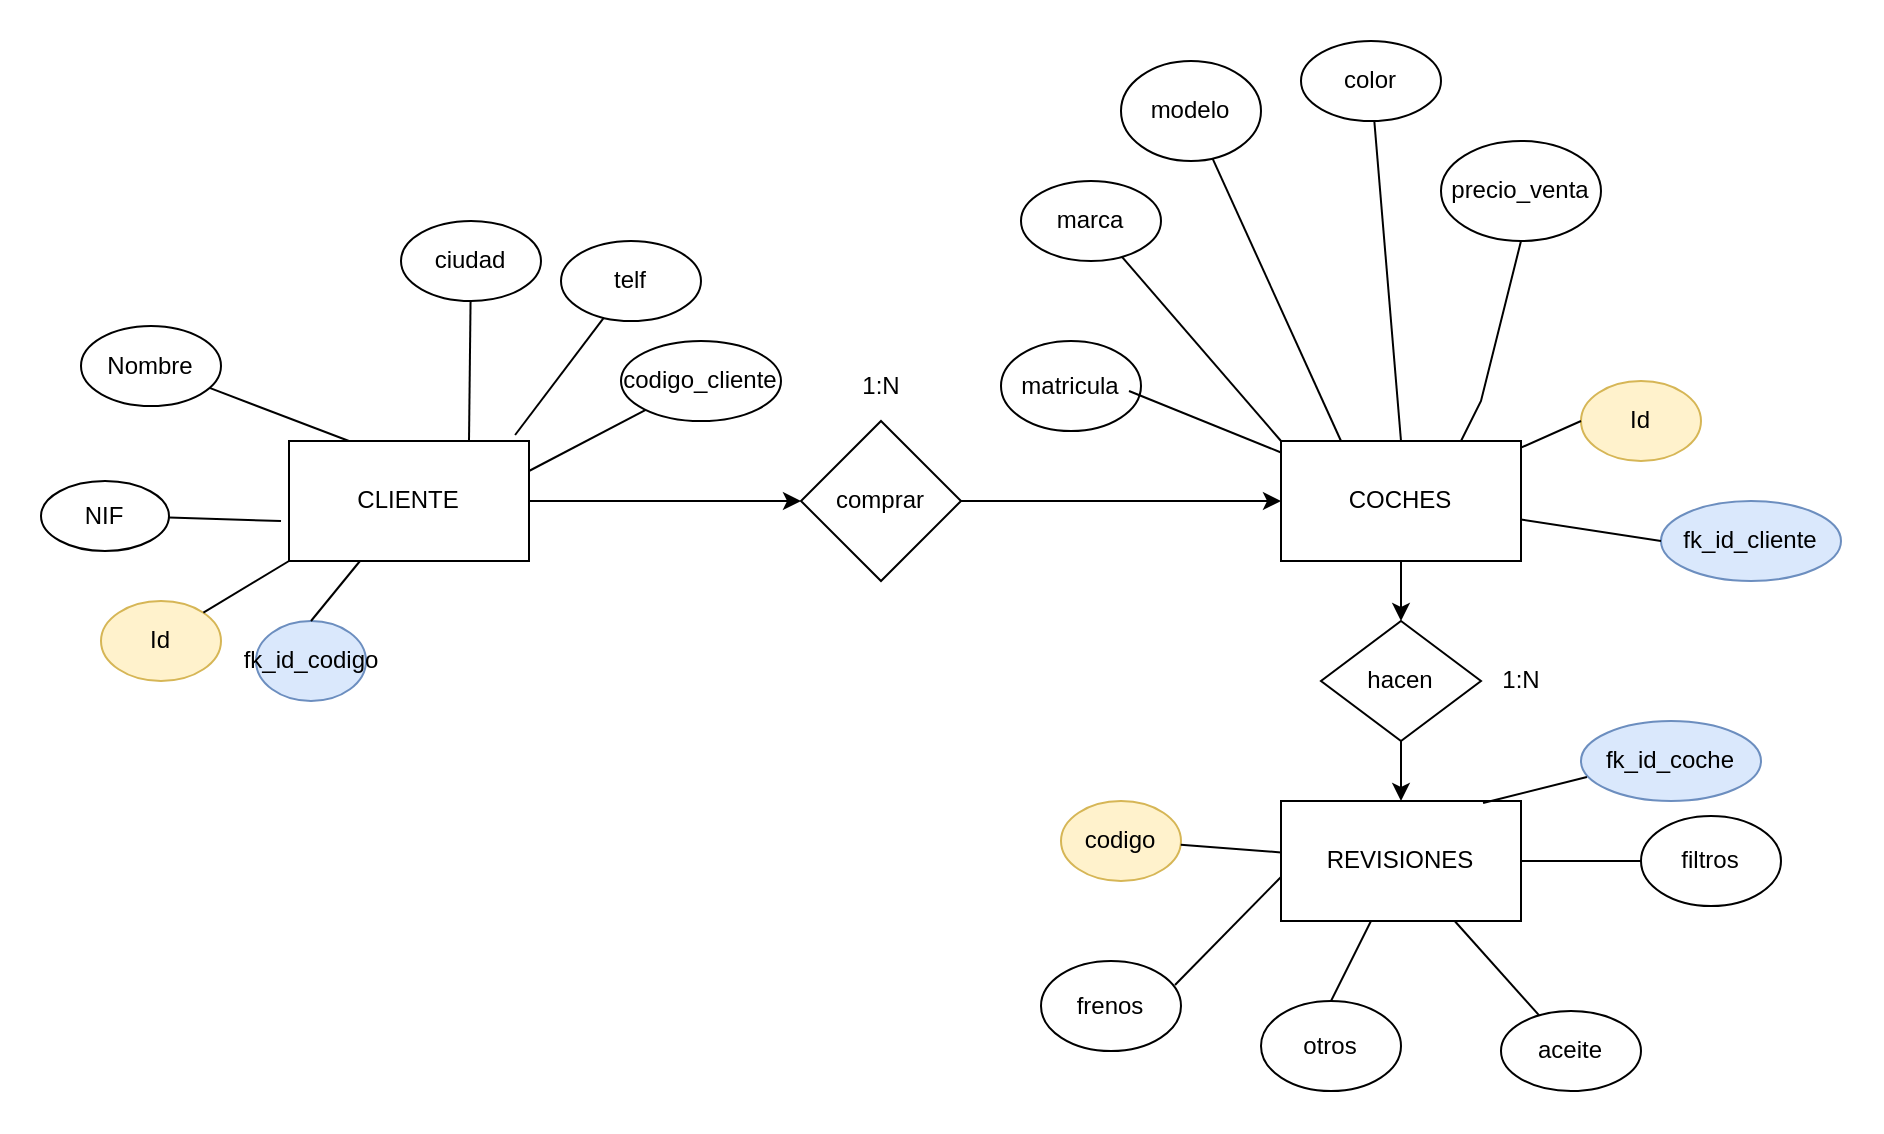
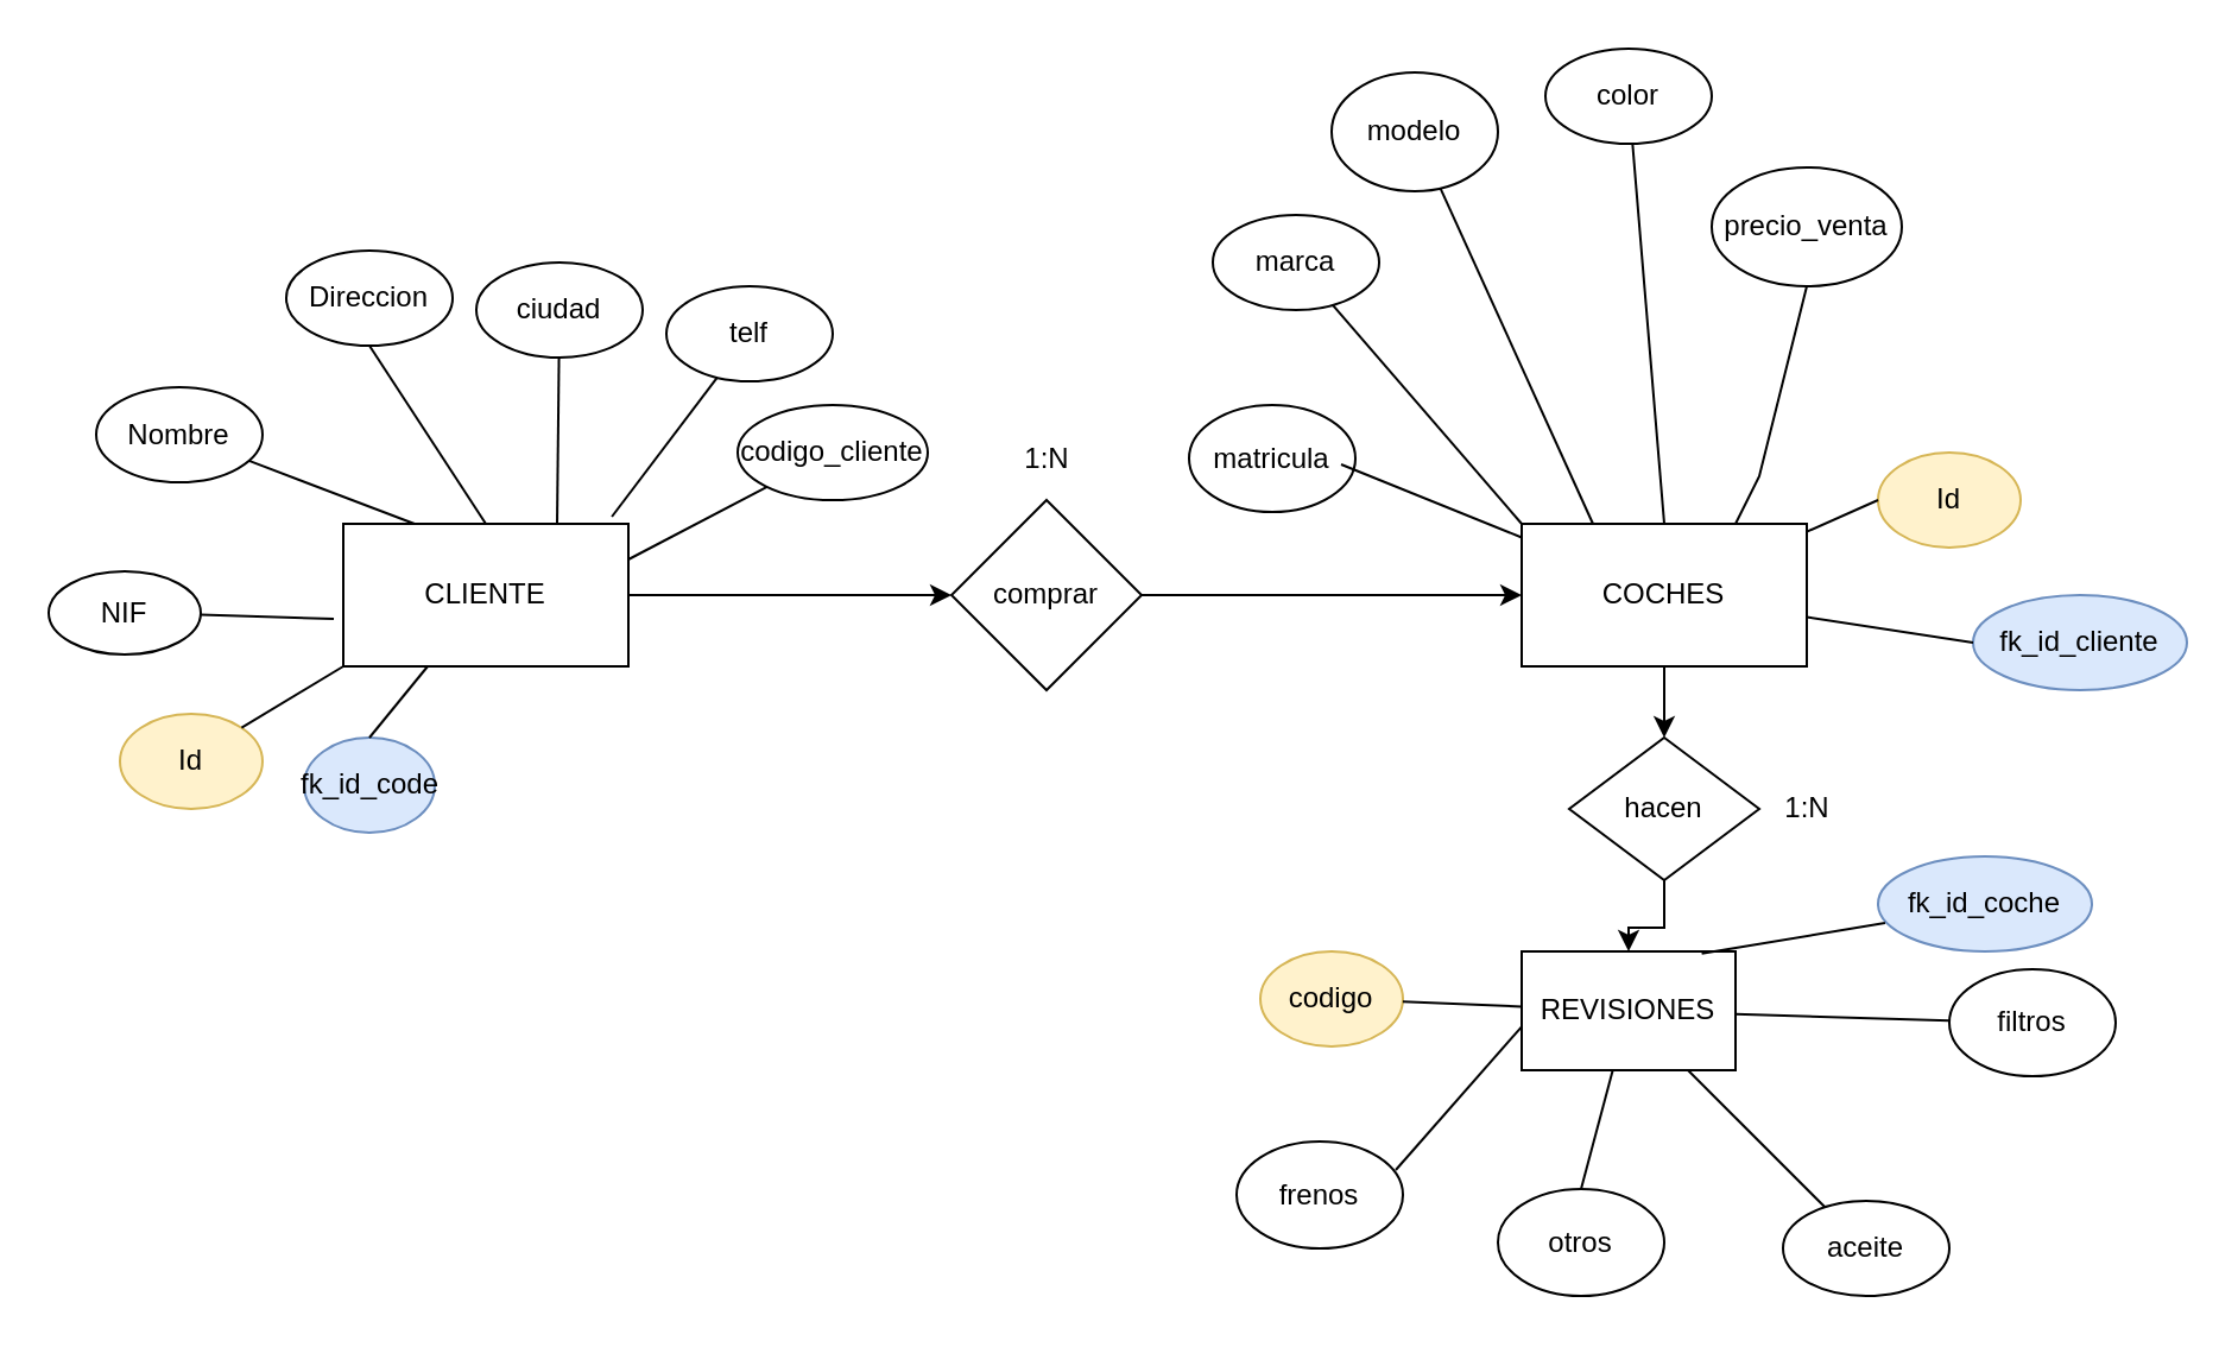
  <mxCell id="0" />
  <mxCell id="1" parent="0" />
  <mxCell id="2" value="" style="edgeStyle=orthogonalEdgeStyle;rounded=0;orthogonalLoop=1;jettySize=auto;html=1;" edge="1" parent="1" source="3" target="35"><mxGeometry relative="1" as="geometry" /></mxCell>
  <mxCell id="3" value="COCHES" style="rounded=0;whiteSpace=wrap;html=1;" vertex="1" parent="1"><mxGeometry x="640" y="220" width="120" height="60" as="geometry" /></mxCell>
  <mxCell id="4" value="modelo" style="ellipse;whiteSpace=wrap;html=1;" vertex="1" parent="1"><mxGeometry x="560" y="30" width="70" height="50" as="geometry" /></mxCell>
  <mxCell id="5" value="marca" style="ellipse;whiteSpace=wrap;html=1;" vertex="1" parent="1"><mxGeometry x="510" y="90" width="70" height="40" as="geometry" /></mxCell>
  <mxCell id="6" value="matricula" style="ellipse;whiteSpace=wrap;html=1;" vertex="1" parent="1"><mxGeometry x="500" y="170" width="70" height="45" as="geometry" /></mxCell>
  <mxCell id="7" value="color" style="ellipse;whiteSpace=wrap;html=1;" vertex="1" parent="1"><mxGeometry x="650" y="20" width="70" height="40" as="geometry" /></mxCell>
  <mxCell id="8" value="precio_venta" style="ellipse;whiteSpace=wrap;html=1;" vertex="1" parent="1"><mxGeometry x="720" y="70" width="80" height="50" as="geometry" /></mxCell>
  <mxCell id="9" value="" style="endArrow=none;html=1;rounded=0;" edge="1" parent="1" target="3"><mxGeometry width="50" height="50" relative="1" as="geometry"><mxPoint x="564" y="195" as="sourcePoint" /><mxPoint x="1120" y="230" as="targetPoint" /></mxGeometry></mxCell>
  <mxCell id="10" value="" style="endArrow=none;html=1;rounded=0;exitX=0;exitY=0;exitDx=0;exitDy=0;" edge="1" parent="1" source="3" target="5"><mxGeometry width="50" height="50" relative="1" as="geometry"><mxPoint x="1070" y="280" as="sourcePoint" /><mxPoint x="1120" y="230" as="targetPoint" /></mxGeometry></mxCell>
  <mxCell id="11" value="" style="endArrow=none;html=1;rounded=0;exitX=0.25;exitY=0;exitDx=0;exitDy=0;" edge="1" parent="1" source="3" target="4"><mxGeometry width="50" height="50" relative="1" as="geometry"><mxPoint x="1070" y="280" as="sourcePoint" /><mxPoint x="1120" y="230" as="targetPoint" /></mxGeometry></mxCell>
  <mxCell id="12" value="" style="endArrow=none;html=1;rounded=0;exitX=0.5;exitY=0;exitDx=0;exitDy=0;" edge="1" parent="1" source="3" target="7"><mxGeometry width="50" height="50" relative="1" as="geometry"><mxPoint x="1070" y="280" as="sourcePoint" /><mxPoint x="1120" y="230" as="targetPoint" /></mxGeometry></mxCell>
  <mxCell id="13" value="" style="endArrow=none;html=1;rounded=0;exitX=0.75;exitY=0;exitDx=0;exitDy=0;entryX=0.5;entryY=1;entryDx=0;entryDy=0;" edge="1" parent="1" source="3" target="8"><mxGeometry width="50" height="50" relative="1" as="geometry"><mxPoint x="1070" y="280" as="sourcePoint" /><mxPoint x="750" y="110" as="targetPoint" /><Array as="points"><mxPoint x="740" y="200" /></Array></mxGeometry></mxCell>
  <mxCell id="14" value="comprar" style="rhombus;whiteSpace=wrap;html=1;" vertex="1" parent="1"><mxGeometry x="400" y="210" width="80" height="80" as="geometry" /></mxCell>
  <mxCell id="15" value="Id" style="ellipse;whiteSpace=wrap;html=1;fillColor=#fff2cc;strokeColor=#d6b656;" vertex="1" parent="1"><mxGeometry x="790" y="190" width="60" height="40" as="geometry" /></mxCell>
  <mxCell id="16" value="" style="endArrow=none;html=1;rounded=0;exitX=0;exitY=0.5;exitDx=0;exitDy=0;" edge="1" parent="1" source="15" target="3"><mxGeometry width="50" height="50" relative="1" as="geometry"><mxPoint x="1070" y="280" as="sourcePoint" /><mxPoint x="1120" y="230" as="targetPoint" /></mxGeometry></mxCell>
  <mxCell id="17" value="CLIENTE" style="whiteSpace=wrap;html=1;" vertex="1" parent="1"><mxGeometry x="144" y="220" width="120" height="60" as="geometry" /></mxCell>
  <mxCell id="18" value="NIF" style="ellipse;whiteSpace=wrap;html=1;" vertex="1" parent="1"><mxGeometry x="20" y="240" width="64" height="35" as="geometry" /></mxCell>
  <mxCell id="19" value="codigo_cliente" style="ellipse;whiteSpace=wrap;html=1;" vertex="1" parent="1"><mxGeometry x="310" y="170" width="80" height="40" as="geometry" /></mxCell>
+ <mxCell id="20" value="Direccion" style="ellipse;whiteSpace=wrap;html=1;" vertex="1" parent="1"><mxGeometry x="120" y="105" width="70" height="40" as="geometry" /></mxCell>
  <mxCell id="21" value="ciudad" style="ellipse;whiteSpace=wrap;html=1;" vertex="1" parent="1"><mxGeometry x="200" y="110" width="70" height="40" as="geometry" /></mxCell>
  <mxCell id="22" value="Nombre" style="ellipse;whiteSpace=wrap;html=1;" vertex="1" parent="1"><mxGeometry x="40" y="162.5" width="70" height="40" as="geometry" /></mxCell>
  <mxCell id="23" value="telf" style="ellipse;whiteSpace=wrap;html=1;" vertex="1" parent="1"><mxGeometry x="280" y="120" width="70" height="40" as="geometry" /></mxCell>
  <mxCell id="24" value="" style="endArrow=none;html=1;rounded=0;" edge="1" parent="1" target="18"><mxGeometry width="50" height="50" relative="1" as="geometry"><mxPoint x="140" y="260" as="sourcePoint" /><mxPoint x="300" y="240" as="targetPoint" /></mxGeometry></mxCell>
  <mxCell id="25" value="" style="endArrow=none;html=1;rounded=0;exitX=0.25;exitY=0;exitDx=0;exitDy=0;" edge="1" parent="1" source="17" target="22"><mxGeometry width="50" height="50" relative="1" as="geometry"><mxPoint x="250" y="290" as="sourcePoint" /><mxPoint x="300" y="240" as="targetPoint" /></mxGeometry></mxCell>
+ <mxCell id="26" value="" style="endArrow=none;html=1;rounded=0;exitX=0.5;exitY=0;exitDx=0;exitDy=0;entryX=0.5;entryY=1;entryDx=0;entryDy=0;" edge="1" parent="1" source="17" target="20"><mxGeometry width="50" height="50" relative="1" as="geometry"><mxPoint x="250" y="290" as="sourcePoint" /><mxPoint x="300" y="240" as="targetPoint" /></mxGeometry></mxCell>
  <mxCell id="27" value="" style="endArrow=none;html=1;rounded=0;exitX=0.75;exitY=0;exitDx=0;exitDy=0;" edge="1" parent="1" source="17" target="21"><mxGeometry width="50" height="50" relative="1" as="geometry"><mxPoint x="250" y="290" as="sourcePoint" /><mxPoint x="300" y="240" as="targetPoint" /></mxGeometry></mxCell>
  <mxCell id="28" value="" style="endArrow=none;html=1;rounded=0;exitX=0.942;exitY=-0.05;exitDx=0;exitDy=0;exitPerimeter=0;" edge="1" parent="1" source="17" target="23"><mxGeometry width="50" height="50" relative="1" as="geometry"><mxPoint x="250" y="290" as="sourcePoint" /><mxPoint x="300" y="240" as="targetPoint" /></mxGeometry></mxCell>
  <mxCell id="29" value="" style="endArrow=none;html=1;rounded=0;exitX=1;exitY=0.25;exitDx=0;exitDy=0;" edge="1" parent="1" source="17" target="19"><mxGeometry width="50" height="50" relative="1" as="geometry"><mxPoint x="250" y="290" as="sourcePoint" /><mxPoint x="300" y="240" as="targetPoint" /></mxGeometry></mxCell>
  <mxCell id="30" value="" style="endArrow=classic;html=1;rounded=0;entryX=0;entryY=0.5;entryDx=0;entryDy=0;" edge="1" parent="1" source="17" target="14"><mxGeometry width="50" height="50" relative="1" as="geometry"><mxPoint x="690" y="420" as="sourcePoint" /><mxPoint x="740" y="370" as="targetPoint" /></mxGeometry></mxCell>
  <mxCell id="31" value="" style="endArrow=classic;html=1;rounded=0;exitX=1;exitY=0.5;exitDx=0;exitDy=0;" edge="1" parent="1" source="14" target="3"><mxGeometry width="50" height="50" relative="1" as="geometry"><mxPoint x="690" y="420" as="sourcePoint" /><mxPoint x="740" y="370" as="targetPoint" /></mxGeometry></mxCell>
  <mxCell id="32" value="1:N" style="text;html=1;resizable=0;autosize=1;align=center;verticalAlign=middle;points=[];fillColor=none;strokeColor=none;rounded=0;" vertex="1" parent="1"><mxGeometry x="425" y="182.5" width="30" height="20" as="geometry" /></mxCell>
- <mxCell id="33" value="REVISIONES" style="rounded=0;whiteSpace=wrap;html=1;" vertex="1" parent="1"><mxGeometry x="640" y="400" width="120" height="60" as="geometry" /></mxCell>
+ <mxCell id="33" value="REVISIONES" style="rounded=0;whiteSpace=wrap;html=1;" vertex="1" parent="1"><mxGeometry x="640" y="400" width="90" height="50" as="geometry" /></mxCell>
  <mxCell id="34" value="" style="edgeStyle=orthogonalEdgeStyle;rounded=0;orthogonalLoop=1;jettySize=auto;html=1;" edge="1" parent="1" source="35" target="33"><mxGeometry relative="1" as="geometry" /></mxCell>
  <mxCell id="35" value="hacen" style="rhombus;whiteSpace=wrap;html=1;rounded=0;" vertex="1" parent="1"><mxGeometry x="660" y="310" width="80" height="60" as="geometry" /></mxCell>
  <mxCell id="36" value="aceite" style="ellipse;whiteSpace=wrap;html=1;" vertex="1" parent="1"><mxGeometry x="750" y="505" width="70" height="40" as="geometry" /></mxCell>
  <mxCell id="37" value="filtros" style="ellipse;whiteSpace=wrap;html=1;" vertex="1" parent="1"><mxGeometry x="820" y="407.5" width="70" height="45" as="geometry" /></mxCell>
  <mxCell id="38" value="" style="endArrow=none;html=1;rounded=0;" edge="1" target="36" parent="1" source="33"><mxGeometry width="50" height="50" relative="1" as="geometry"><mxPoint x="640" y="430" as="sourcePoint" /><mxPoint x="1120" y="440" as="targetPoint" /></mxGeometry></mxCell>
  <mxCell id="39" value="" style="endArrow=none;html=1;rounded=0;" edge="1" parent="1" source="37" target="33"><mxGeometry width="50" height="50" relative="1" as="geometry"><mxPoint x="564" y="405" as="sourcePoint" /><mxPoint x="650" y="440" as="targetPoint" /><Array as="points" /></mxGeometry></mxCell>
  <mxCell id="40" value="frenos" style="ellipse;whiteSpace=wrap;html=1;" vertex="1" parent="1"><mxGeometry x="520" y="480" width="70" height="45" as="geometry" /></mxCell>
  <mxCell id="41" value="" style="endArrow=none;html=1;rounded=0;entryX=0;entryY=0.633;entryDx=0;entryDy=0;entryPerimeter=0;exitX=0.957;exitY=0.267;exitDx=0;exitDy=0;exitPerimeter=0;" edge="1" parent="1" source="40" target="33"><mxGeometry width="50" height="50" relative="1" as="geometry"><mxPoint x="584" y="505" as="sourcePoint" /><mxPoint x="660" y="530" as="targetPoint" /></mxGeometry></mxCell>
  <mxCell id="42" value="otros" style="ellipse;whiteSpace=wrap;html=1;" vertex="1" parent="1"><mxGeometry x="630" y="500" width="70" height="45" as="geometry" /></mxCell>
  <mxCell id="43" value="" style="endArrow=none;html=1;rounded=0;exitX=0.5;exitY=0;exitDx=0;exitDy=0;" edge="1" parent="1" source="42" target="33"><mxGeometry width="50" height="50" relative="1" as="geometry"><mxPoint x="690" y="420" as="sourcePoint" /><mxPoint x="740" y="370" as="targetPoint" /></mxGeometry></mxCell>
  <mxCell id="44" value="codigo" style="ellipse;whiteSpace=wrap;html=1;fillColor=#fff2cc;strokeColor=#d6b656;" vertex="1" parent="1"><mxGeometry x="530" y="400" width="60" height="40" as="geometry" /></mxCell>
  <mxCell id="45" value="" style="endArrow=none;html=1;rounded=0;" edge="1" parent="1" source="44" target="33"><mxGeometry width="50" height="50" relative="1" as="geometry"><mxPoint x="690" y="420" as="sourcePoint" /><mxPoint x="740" y="370" as="targetPoint" /></mxGeometry></mxCell>
  <mxCell id="46" value="1:N" style="text;html=1;resizable=0;autosize=1;align=center;verticalAlign=middle;points=[];fillColor=none;strokeColor=none;rounded=0;" vertex="1" parent="1"><mxGeometry x="745" y="330" width="30" height="20" as="geometry" /></mxCell>
  <mxCell id="47" value="Id" style="ellipse;whiteSpace=wrap;html=1;fillColor=#fff2cc;strokeColor=#d6b656;" vertex="1" parent="1"><mxGeometry x="50" y="300" width="60" height="40" as="geometry" /></mxCell>
  <mxCell id="48" value="" style="endArrow=none;html=1;rounded=0;exitX=1;exitY=0;exitDx=0;exitDy=0;entryX=0;entryY=1;entryDx=0;entryDy=0;" edge="1" parent="1" source="47" target="17"><mxGeometry width="50" height="50" relative="1" as="geometry"><mxPoint y="325" as="sourcePoint" x="110" /><mxPoint x="150" y="275" as="targetPoint" /></mxGeometry></mxCell>
- <mxCell id="49" value="fk_id_codigo" style="ellipse;whiteSpace=wrap;html=1;fillColor=#dae8fc;strokeColor=#6c8ebf;" vertex="1" parent="1"><mxGeometry x="127.5" y="310" width="55" height="40" as="geometry" /></mxCell>
+ <mxCell id="49" value="fk_id_code" style="ellipse;whiteSpace=wrap;html=1;fillColor=#dae8fc;strokeColor=#6c8ebf;" vertex="1" parent="1"><mxGeometry x="127.5" y="310" width="55" height="40" as="geometry" /></mxCell>
  <mxCell id="50" value="" style="endArrow=none;html=1;rounded=0;exitX=0.5;exitY=0;exitDx=0;exitDy=0;" edge="1" parent="1" source="49" target="17"><mxGeometry width="50" height="50" relative="1" as="geometry"><mxPoint x="690" y="420" as="sourcePoint" /><mxPoint x="740" y="370" as="targetPoint" /><Array as="points" /></mxGeometry></mxCell>
  <mxCell id="51" value="fk_id_cliente" style="ellipse;whiteSpace=wrap;html=1;fillColor=#dae8fc;strokeColor=#6c8ebf;" vertex="1" parent="1"><mxGeometry x="830" y="250" width="90" height="40" as="geometry" /></mxCell>
  <mxCell id="52" value="" style="endArrow=none;html=1;rounded=0;exitX=0;exitY=0.5;exitDx=0;exitDy=0;" edge="1" parent="1" source="51" target="3"><mxGeometry width="50" height="50" relative="1" as="geometry"><mxPoint x="1357.5" y="380" as="sourcePoint" /><mxPoint x="847" y="240" as="targetPoint" /><Array as="points" /></mxGeometry></mxCell>
  <mxCell id="53" value="fk_id_coche" style="ellipse;whiteSpace=wrap;html=1;fillColor=#dae8fc;strokeColor=#6c8ebf;" vertex="1" parent="1"><mxGeometry x="790" y="360" width="90" height="40" as="geometry" /></mxCell>
  <mxCell id="54" value="" style="endArrow=none;html=1;rounded=0;entryX=0.033;entryY=0.7;entryDx=0;entryDy=0;entryPerimeter=0;exitX=0.842;exitY=0.017;exitDx=0;exitDy=0;exitPerimeter=0;" edge="1" parent="1" source="33" target="53"><mxGeometry width="50" height="50" relative="1" as="geometry"><mxPoint x="690" y="420" as="sourcePoint" /><mxPoint x="740" y="370" as="targetPoint" /></mxGeometry></mxCell>
